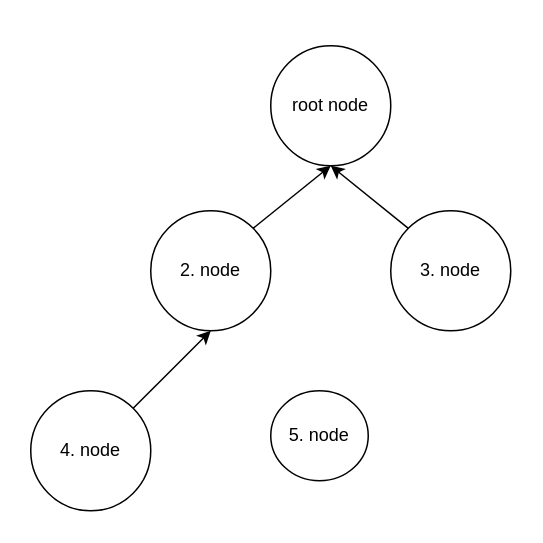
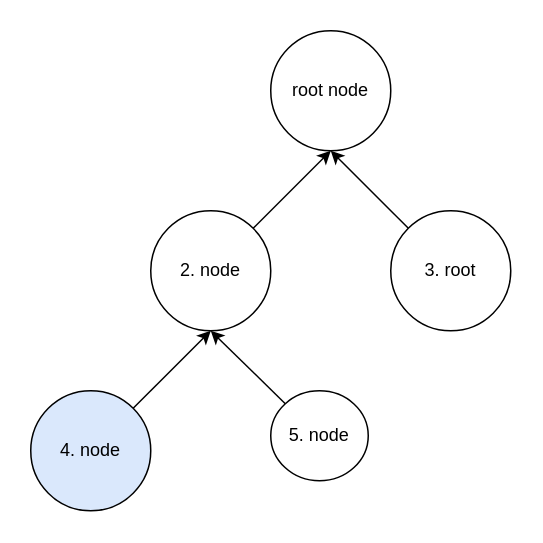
  <mxCell id="0" />
  <mxCell id="1" parent="0" />
  <mxCell id="2" style="edgeStyle=none;rounded=0;orthogonalLoop=1;jettySize=auto;html=1;exitX=0.5;exitY=1;exitDx=0;exitDy=0;entryX=0;entryY=0;entryDx=0;entryDy=0;endArrow=none;endFill=0;startArrow=classic;startFill=1;" edge="1" parent="1" source="4" target="8"><mxGeometry relative="1" as="geometry" /></mxCell>
  <mxCell id="3" style="edgeStyle=none;rounded=0;orthogonalLoop=1;jettySize=auto;html=1;exitX=0.5;exitY=1;exitDx=0;exitDy=0;entryX=1;entryY=0;entryDx=0;entryDy=0;endArrow=none;endFill=0;startArrow=classic;startFill=1;" edge="1" parent="1" source="4" target="7"><mxGeometry relative="1" as="geometry" /></mxCell>
- <mxCell id="4" value="root node" style="ellipse;whiteSpace=wrap;html=1;aspect=fixed;" vertex="1" parent="1"><mxGeometry x="180" y="30" width="80" height="80" as="geometry" /></mxCell>
+ <mxCell id="4" value="root node" style="ellipse;whiteSpace=wrap;html=1;aspect=fixed;" vertex="1" parent="1"><mxGeometry x="180" width="80" height="80" as="geometry" y="20" /></mxCell>
  <mxCell id="5" style="edgeStyle=none;rounded=0;orthogonalLoop=1;jettySize=auto;html=1;exitX=0.5;exitY=1;exitDx=0;exitDy=0;entryX=1;entryY=0;entryDx=0;entryDy=0;endArrow=none;endFill=0;startArrow=classic;startFill=1;" edge="1" parent="1" source="7" target="9"><mxGeometry relative="1" as="geometry" /></mxCell>
+ <mxCell id="6" style="edgeStyle=none;rounded=0;orthogonalLoop=1;jettySize=auto;html=1;exitX=0.5;exitY=1;exitDx=0;exitDy=0;entryX=0;entryY=0;entryDx=0;entryDy=0;endArrow=none;endFill=0;startArrow=classic;startFill=1;" edge="1" parent="1" source="7" target="10"><mxGeometry relative="1" as="geometry" /></mxCell>
  <mxCell id="7" value="&lt;div&gt;2. node&lt;/div&gt;" style="ellipse;whiteSpace=wrap;html=1;aspect=fixed;" vertex="1" parent="1"><mxGeometry x="100" y="140" width="80" height="80" as="geometry" /></mxCell>
- <mxCell id="8" value="&lt;div&gt;3. node&lt;/div&gt;" style="ellipse;whiteSpace=wrap;html=1;aspect=fixed;" vertex="1" parent="1"><mxGeometry x="260" y="140" width="80" height="80" as="geometry" /></mxCell>
- <mxCell id="9" value="&lt;div&gt;4. node&lt;/div&gt;" style="ellipse;whiteSpace=wrap;html=1;aspect=fixed;" vertex="1" parent="1"><mxGeometry y="260" width="80" height="80" as="geometry" x="20" /></mxCell>
+ <mxCell id="8" value="&lt;div&gt;3. root&lt;/div&gt;" style="ellipse;whiteSpace=wrap;html=1;aspect=fixed;" vertex="1" parent="1"><mxGeometry x="260" y="140" width="80" height="80" as="geometry" /></mxCell>
+ <mxCell id="9" value="&lt;div&gt;4. node&lt;/div&gt;" style="ellipse;whiteSpace=wrap;html=1;aspect=fixed;fillColor=#dae8fc;" vertex="1" parent="1"><mxGeometry y="260" width="80" height="80" as="geometry" x="20" /></mxCell>
  <mxCell id="10" value="5. node" style="ellipse;whiteSpace=wrap;html=1;aspect=fixed;" vertex="1" parent="1"><mxGeometry x="180" y="260" width="65" height="60" as="geometry" /></mxCell>
